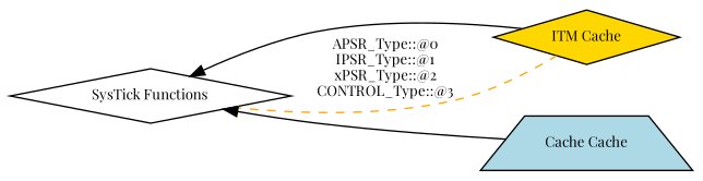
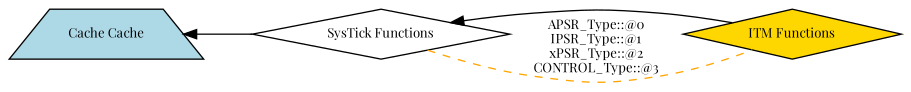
  digraph {
    fontname="Playfair Display"
    rankdir=LR
    node [color=black fontname="Playfair Display" fontsize=10 shape=diamond style=filled]
    edge [dir=back fontname="Playfair Display" fontsize=10 labelfontname=Helvetica labelfontsize=10 shape=plaintext style=solid]
    n1 [fillcolor=white fontcolor=black height=0.2 label="SysTick Functions" width=0.4]
-   n2 [fillcolor=gold height=0.2 label="ITM Cache" width=0.4]
+   n2 [fillcolor=gold height=0.2 label="ITM Functions" width=0.4]
    n3 [fillcolor=lightblue height=0.2 label="Cache Cache" shape=trapezium width=0.4]
    n1 -> n2
    n1 -> n2 [color=orange dir=none label="APSR_Type::@0\nIPSR_Type::@1\nxPSR_Type::@2\nCONTROL_Type::@3" style=dashed]
-   n1 -> n3
+   n3 -> n1
  }
